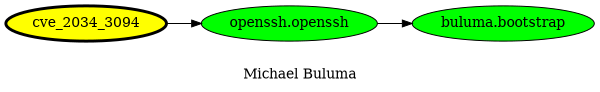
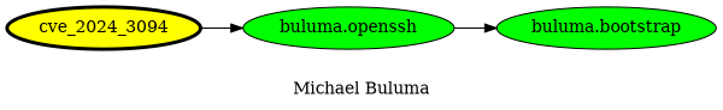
  digraph {
    label="Michael Buluma"
    rankdir=LR
    node [fillcolor=green style=filled]
-   cve_2024_3094 [fillcolor=yellow penwidth=3 label=cve_2034_3094]
-   "buluma.openssh" [label="openssh.openssh"]
+   cve_2024_3094 [fillcolor=yellow penwidth=3]
+   "buluma.openssh"
    "buluma.bootstrap"
    cve_2024_3094 -> "buluma.openssh"
    "buluma.openssh" -> "buluma.bootstrap"
  }
